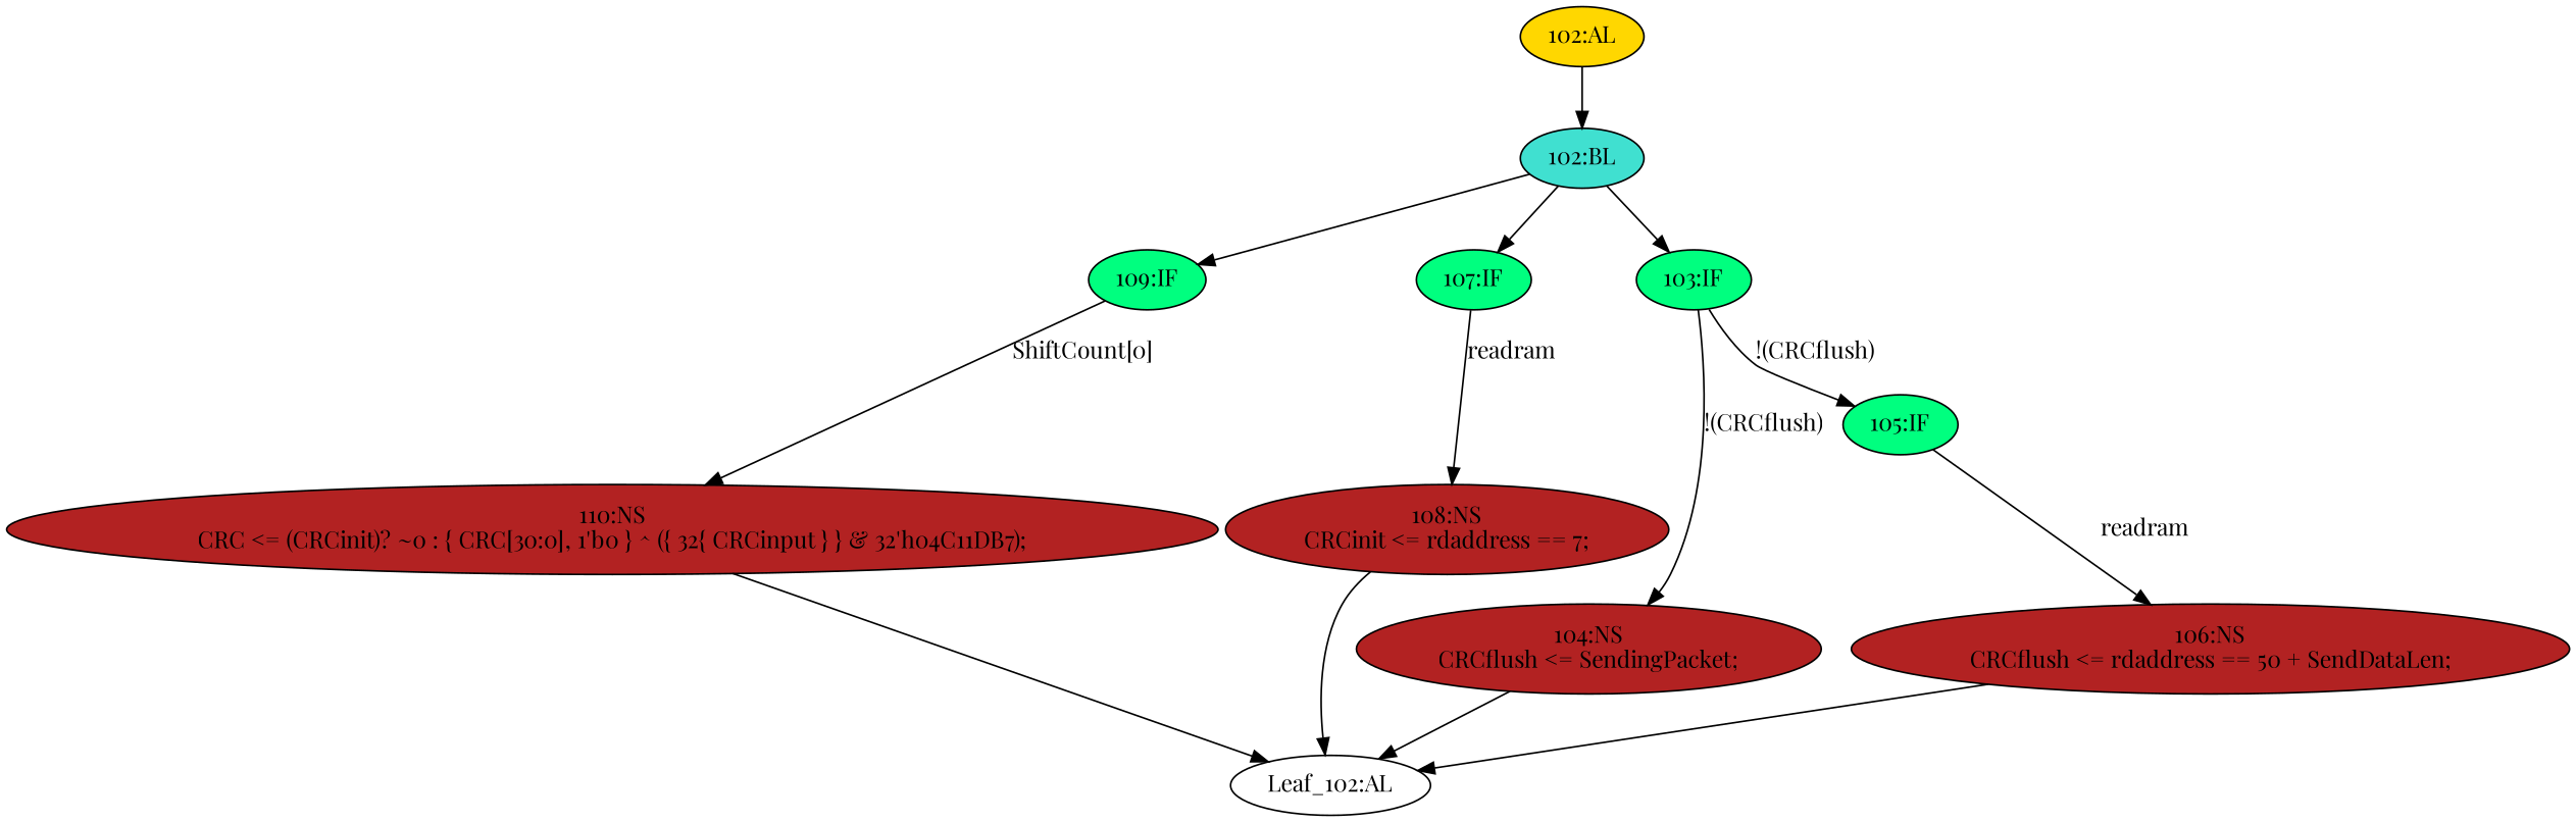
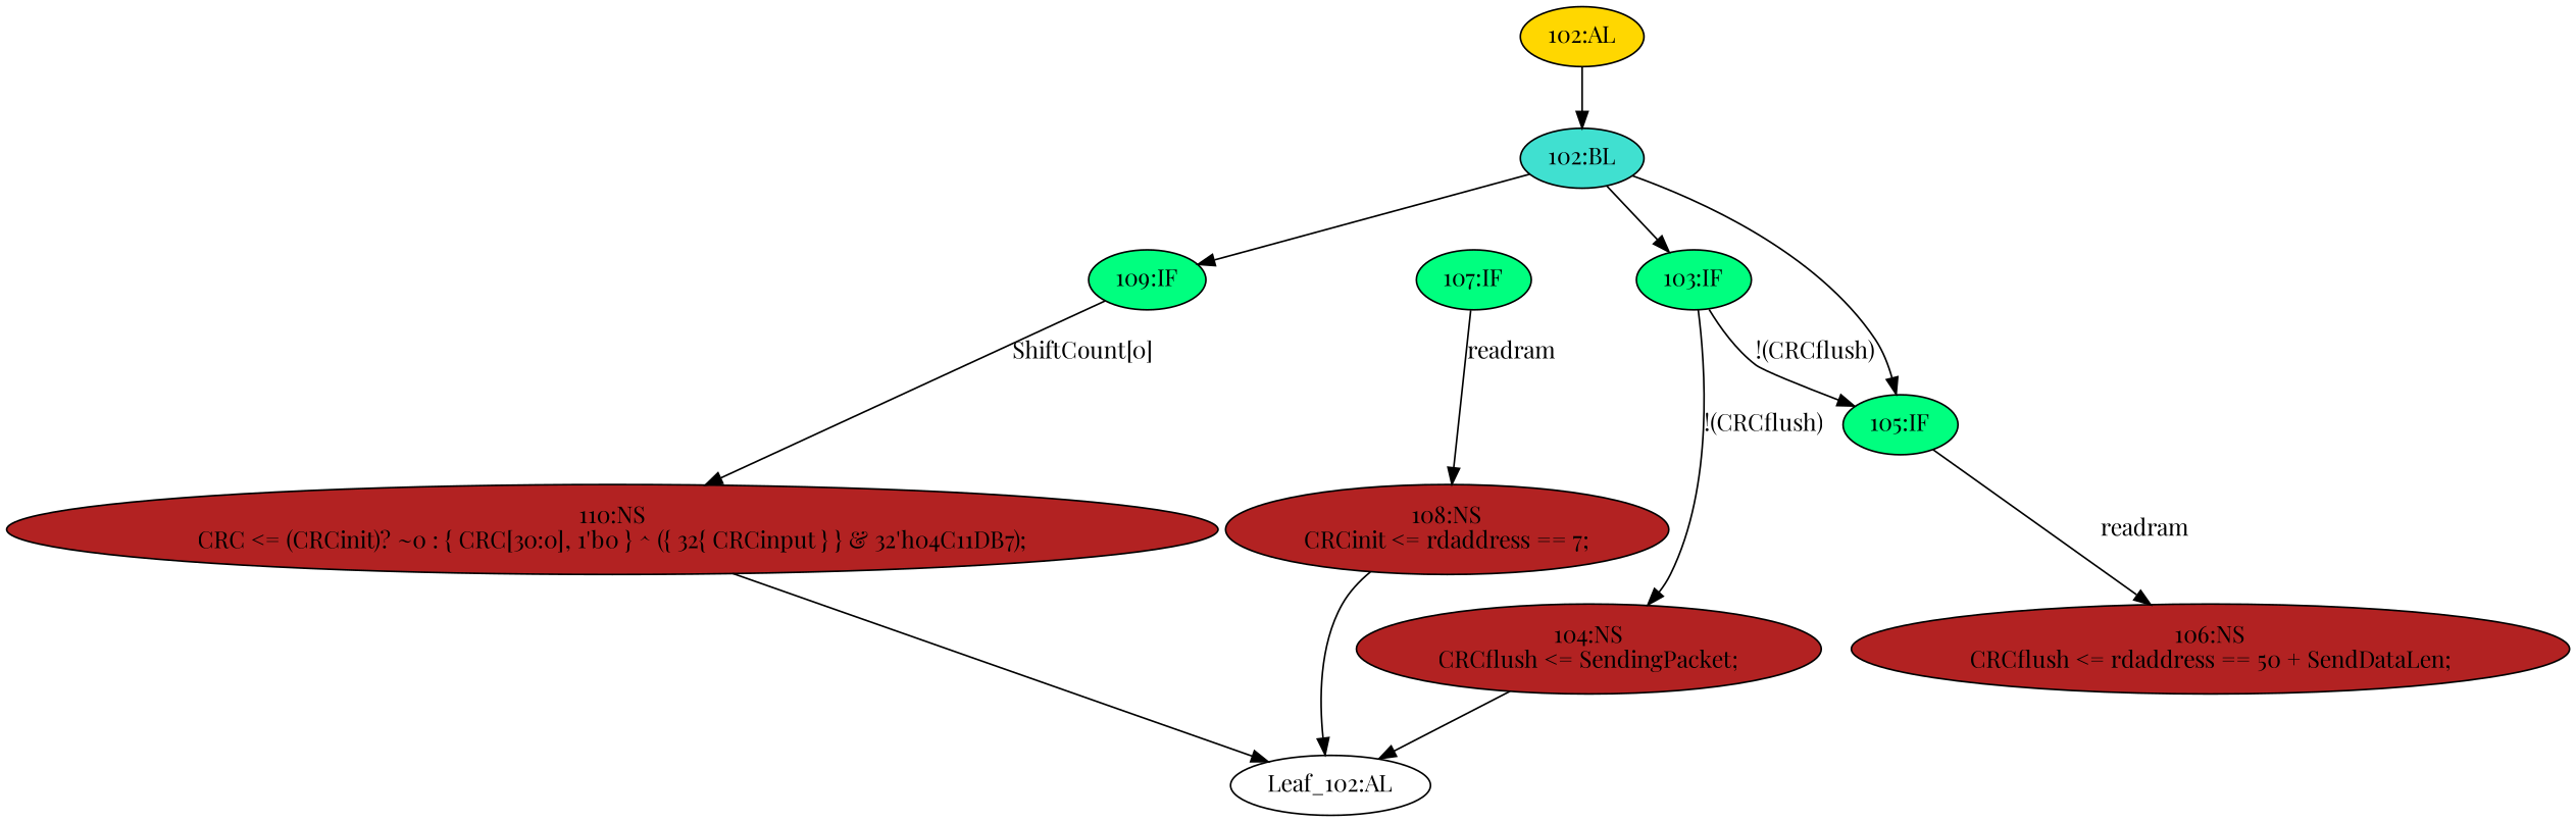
  strict digraph {
    fontname="Playfair Display"
    node [fillcolor=springgreen fontname="Playfair Display" statements="[]" style=filled typ=IfStatement]
    edge [cond="[]" fontname="Playfair Display" lineno=None]
    n1 [ast="<pyverilog.vparser.ast.Block object at 0x7f9d4b7ee390>" fillcolor=turquoise label="102:BL" typ=Block]
    n2 [ast="<pyverilog.vparser.ast.IfStatement object at 0x7f9d4b7eeed0>" label="109:IF"]
    n3 [ast="<pyverilog.vparser.ast.IfStatement object at 0x7f9d4b7ee9d0>" label="107:IF"]
    n4 [ast="<pyverilog.vparser.ast.IfStatement object at 0x7f9d4b7ee3d0>" label="103:IF"]
    n5 [ast="<pyverilog.vparser.ast.NonblockingSubstitution object at 0x7f9d4b7eec10>" fillcolor=firebrick label="110:NS\nCRC <= (CRCinit)? ~0 : { CRC[30:0], 1'b0 } ^ ({ 32{ CRCinput } } & 32'h04C11DB7);" statements="[<pyverilog.vparser.ast.NonblockingSubstitution object at 0x7f9d4b7eec10>]" typ=NonblockingSubstitution]
    n6 [ast="<pyverilog.vparser.ast.NonblockingSubstitution object at 0x7f9d4b7eeb10>" fillcolor=firebrick label="108:NS\nCRCinit <= rdaddress == 7;" statements="[<pyverilog.vparser.ast.NonblockingSubstitution object at 0x7f9d4b7eeb10>]" typ=NonblockingSubstitution]
    n7 [ast="<pyverilog.vparser.ast.IfStatement object at 0x7f9d4b7ee450>" label="105:IF"]
    n8 [ast="<pyverilog.vparser.ast.NonblockingSubstitution object at 0x7f9d4b7ee790>" fillcolor=firebrick label="104:NS\nCRCflush <= SendingPacket;" statements="[<pyverilog.vparser.ast.NonblockingSubstitution object at 0x7f9d4b7ee790>]" typ=NonblockingSubstitution]
    n9 [def_var="['CRCflush', 'CRC', 'CRCinit']" label="Leaf_102:AL" fillcolor="" statements="" style="" typ=""]
    n10 [ast="<pyverilog.vparser.ast.NonblockingSubstitution object at 0x7f9d4b7ee4d0>" fillcolor=firebrick label="106:NS\nCRCflush <= rdaddress == 50 + SendDataLen;" statements="[<pyverilog.vparser.ast.NonblockingSubstitution object at 0x7f9d4b7ee4d0>]" typ=NonblockingSubstitution]
    n11 [ast="<pyverilog.vparser.ast.Always object at 0x7f9d4b7802d0>" clk_sens=True fillcolor=gold label="102:AL" sens="['clk20']" typ=Always use_var="['readram', 'SendingPacket', 'CRCflush', 'CRC', 'rdaddress', 'CRCinput', 'ShiftCount', 'SendDataLen', 'CRCinit']"]
    n1 -> n2
-   n1 -> n3
+   n1 -> n7
    n1 -> n4
    n2 -> n5 [cond="['ShiftCount']" label="ShiftCount[0]" lineno=109]
    n3 -> n6 [cond="['readram']" label=readram lineno=107]
    n4 -> n7 [cond="['CRCflush']" label="!(CRCflush)" lineno=103]
    n4 -> n8 [cond="['CRCflush']" label="!(CRCflush)" lineno=103]
    n5 -> n9
    n6 -> n9
    n7 -> n10 [cond="['readram']" label=readram lineno=105]
    n8 -> n9
-   n10 -> n9
    n11 -> n1
  }
